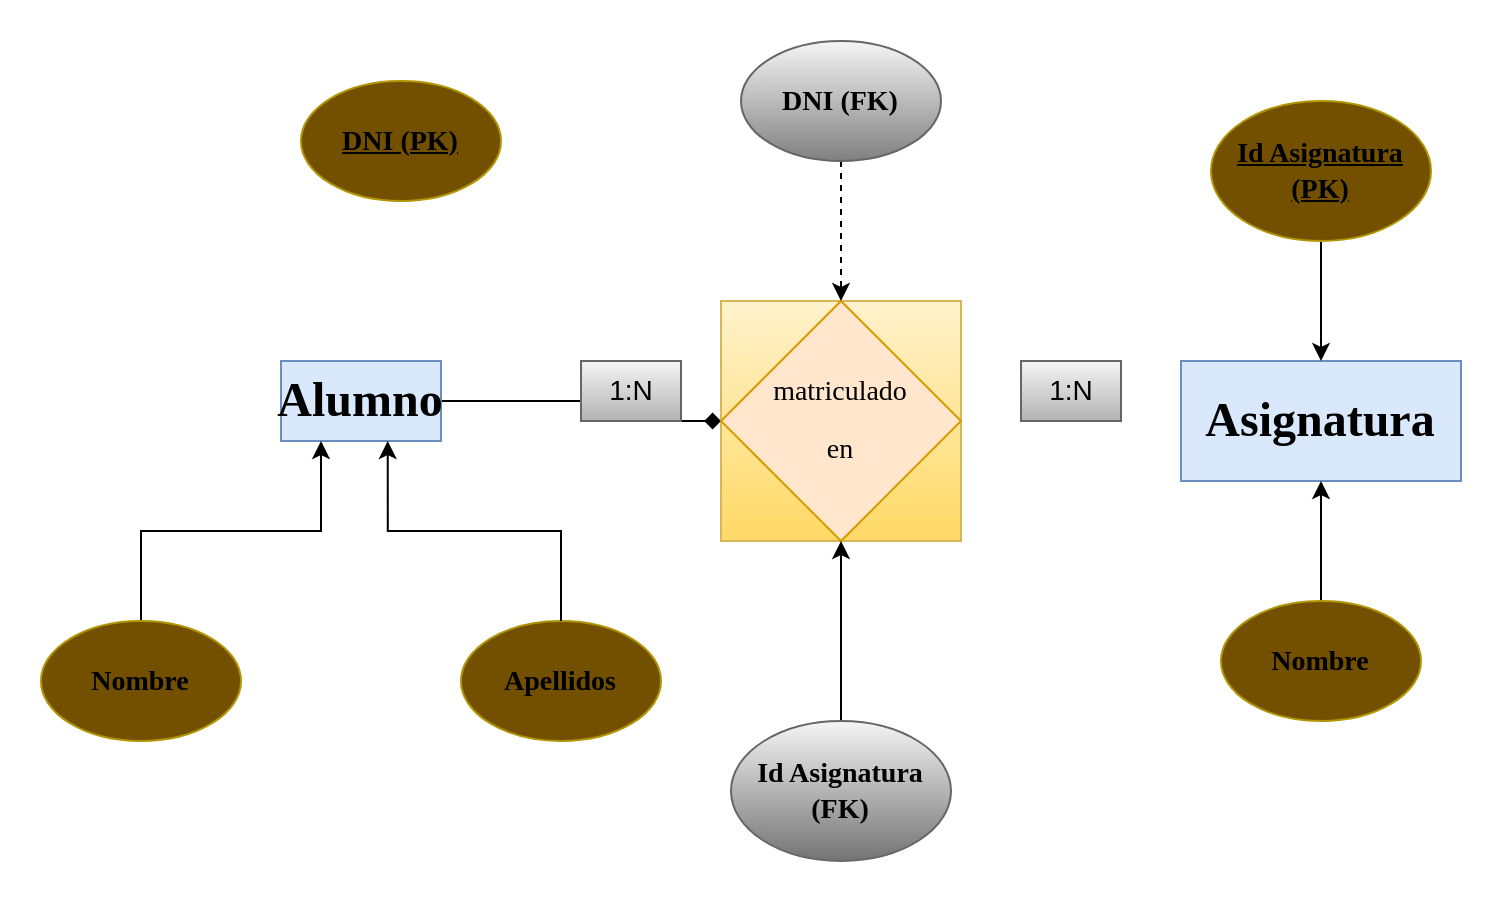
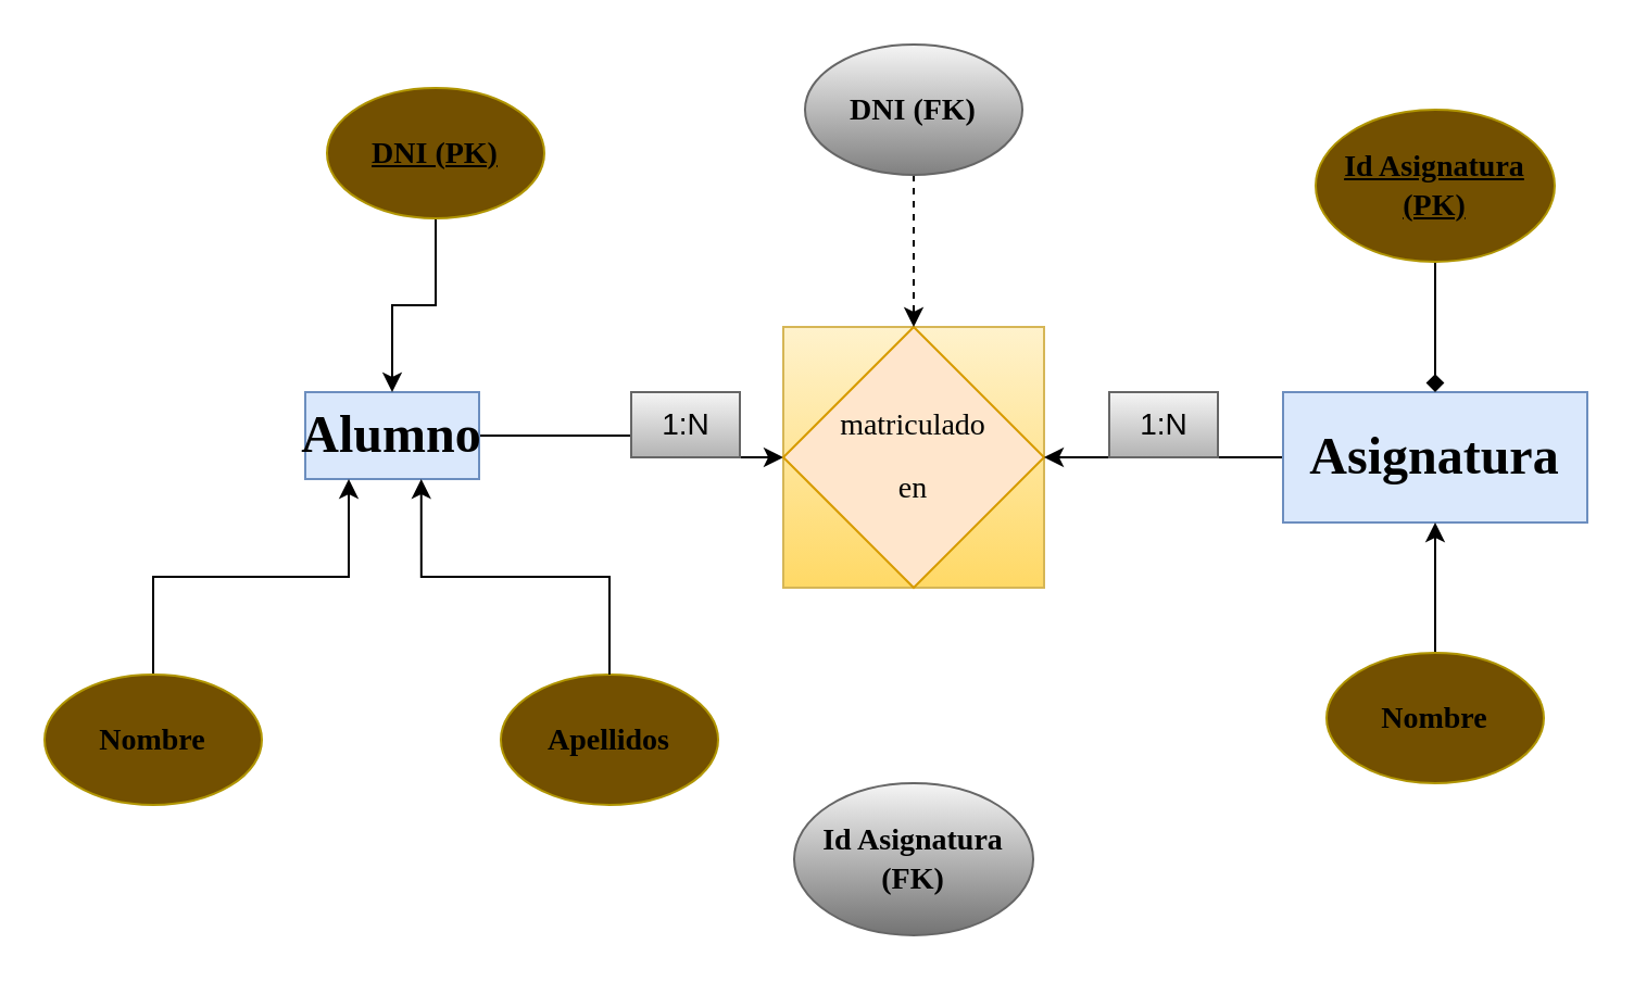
  <mxCell id="0" />
  <mxCell id="1" parent="0" />
  <mxCell id="2" value="" style="rounded=0;whiteSpace=wrap;html=1;fillColor=#fff2cc;gradientColor=#ffd966;strokeColor=#d6b656;" vertex="1" parent="1"><mxGeometry x="360" y="150" width="120" height="120" as="geometry" /></mxCell>
- <mxCell id="3" style="edgeStyle=orthogonalEdgeStyle;rounded=0;orthogonalLoop=1;jettySize=auto;html=1;exitX=1;exitY=0.5;exitDx=0;exitDy=0;entryX=0;entryY=0.5;entryDx=0;entryDy=0;endArrow=diamond;" edge="1" parent="1" source="4" target="5"><mxGeometry relative="1" as="geometry" /></mxCell>
+ <mxCell id="3" style="edgeStyle=orthogonalEdgeStyle;rounded=0;orthogonalLoop=1;jettySize=auto;html=1;exitX=1;exitY=0.5;exitDx=0;exitDy=0;entryX=0;entryY=0.5;entryDx=0;entryDy=0;" edge="1" parent="1" source="4" target="5"><mxGeometry relative="1" as="geometry" /></mxCell>
  <mxCell id="4" value="&lt;h1&gt;&lt;font face=&quot;Tahoma&quot;&gt;Alumno&lt;/font&gt;&lt;/h1&gt;" style="rounded=0;whiteSpace=wrap;html=1;fillColor=#dae8fc;strokeColor=#6c8ebf;" vertex="1" parent="1"><mxGeometry x="140" y="180" width="80" height="40" as="geometry" /></mxCell>
  <mxCell id="5" value="&lt;p&gt;&lt;font style=&quot;font-size: 14px;&quot; face=&quot;Tahoma&quot;&gt;matriculado&lt;/font&gt;&lt;/p&gt;&lt;p&gt;&lt;font style=&quot;font-size: 14px;&quot; face=&quot;Tahoma&quot;&gt;en&lt;/font&gt;&lt;/p&gt;" style="rhombus;whiteSpace=wrap;html=1;fillColor=#ffe6cc;strokeColor=#d79b00;rotation=0;" vertex="1" parent="1"><mxGeometry x="360" y="150" width="120" height="120" as="geometry" /></mxCell>
+ <mxCell id="6" style="edgeStyle=orthogonalEdgeStyle;rounded=0;orthogonalLoop=1;jettySize=auto;html=1;exitX=0;exitY=0.5;exitDx=0;exitDy=0;" edge="1" parent="1" source="7" target="5"><mxGeometry relative="1" as="geometry" /></mxCell>
  <mxCell id="7" value="&lt;h1&gt;&lt;font face=&quot;Tahoma&quot;&gt;Asignatura&lt;/font&gt;&lt;/h1&gt;" style="rounded=0;whiteSpace=wrap;html=1;fillColor=#dae8fc;strokeColor=#6c8ebf;rotation=0;" vertex="1" parent="1"><mxGeometry x="590" y="180" width="140" height="60" as="geometry" /></mxCell>
+ <mxCell id="8" style="edgeStyle=orthogonalEdgeStyle;rounded=0;orthogonalLoop=1;jettySize=auto;html=1;exitX=0.5;exitY=1;exitDx=0;exitDy=0;entryX=0.5;entryY=0;entryDx=0;entryDy=0;" edge="1" parent="1" source="9" target="4"><mxGeometry relative="1" as="geometry" /></mxCell>
  <mxCell id="9" value="&lt;h3&gt;&lt;font style=&quot;font-size: 14px;&quot; face=&quot;Tahoma&quot;&gt;&lt;u&gt;DNI (PK)&lt;/u&gt;&lt;/font&gt;&lt;/h3&gt;" style="ellipse;whiteSpace=wrap;html=1;fillColor=#735000;fontColor=#000000;strokeColor=#B09500;rotation=0;" vertex="1" parent="1"><mxGeometry x="150" y="40" width="100" height="60" as="geometry" /></mxCell>
  <mxCell id="10" style="edgeStyle=orthogonalEdgeStyle;rounded=0;orthogonalLoop=1;jettySize=auto;html=1;exitX=0.5;exitY=0;exitDx=0;exitDy=0;entryX=0.25;entryY=1;entryDx=0;entryDy=0;" edge="1" parent="1" source="11" target="4"><mxGeometry relative="1" as="geometry" /></mxCell>
  <mxCell id="11" value="&lt;h3&gt;&lt;font face=&quot;Tahoma&quot;&gt;&lt;span style=&quot;font-size: 14px;&quot;&gt;Nombre&lt;/span&gt;&lt;/font&gt;&lt;/h3&gt;" style="ellipse;whiteSpace=wrap;html=1;fillColor=#735000;fontColor=#000000;strokeColor=#B09500;rotation=0;" vertex="1" parent="1"><mxGeometry x="20" y="310" width="100" height="60" as="geometry" /></mxCell>
  <mxCell id="12" value="&lt;h3&gt;&lt;font style=&quot;font-size: 14px;&quot; face=&quot;Tahoma&quot;&gt;Apellidos&lt;/font&gt;&lt;/h3&gt;" style="ellipse;whiteSpace=wrap;html=1;fillColor=#735000;fontColor=#000000;strokeColor=#B09500;rotation=0;" vertex="1" parent="1"><mxGeometry x="230" y="310" width="100" height="60" as="geometry" /></mxCell>
  <mxCell id="13" value="" style="edgeStyle=orthogonalEdgeStyle;rounded=0;orthogonalLoop=1;jettySize=auto;html=1;" edge="1" parent="1" source="14" target="7"><mxGeometry relative="1" as="geometry" /></mxCell>
  <mxCell id="14" value="&lt;h3&gt;&lt;font style=&quot;font-size: 14px;&quot; face=&quot;Tahoma&quot;&gt;Nombre&lt;/font&gt;&lt;/h3&gt;" style="ellipse;whiteSpace=wrap;html=1;fillColor=#735000;fontColor=#000000;strokeColor=#B09500;rotation=0;" vertex="1" parent="1"><mxGeometry x="610" y="300" width="100" height="60" as="geometry" /></mxCell>
  <mxCell id="15" style="edgeStyle=orthogonalEdgeStyle;rounded=0;orthogonalLoop=1;jettySize=auto;html=1;exitX=0.5;exitY=0;exitDx=0;exitDy=0;entryX=0.667;entryY=1;entryDx=0;entryDy=0;entryPerimeter=0;" edge="1" parent="1" source="12" target="4"><mxGeometry relative="1" as="geometry" /></mxCell>
  <mxCell id="16" value="&lt;font style=&quot;font-size: 14px;&quot;&gt;1:N&lt;/font&gt;" style="text;html=1;align=center;verticalAlign=middle;resizable=0;points=[];autosize=1;strokeColor=#666666;fillColor=#f5f5f5;gradientColor=#b3b3b3;" vertex="1" parent="1"><mxGeometry x="290" y="180" width="50" height="30" as="geometry" /></mxCell>
  <mxCell id="17" value="&lt;font style=&quot;font-size: 14px;&quot;&gt;1:N&lt;/font&gt;" style="text;html=1;align=center;verticalAlign=middle;resizable=0;points=[];autosize=1;strokeColor=#666666;fillColor=#f5f5f5;gradientColor=#b3b3b3;" vertex="1" parent="1"><mxGeometry x="510" y="180" width="50" height="30" as="geometry" /></mxCell>
- <mxCell id="18" value="" style="edgeStyle=orthogonalEdgeStyle;rounded=0;orthogonalLoop=1;jettySize=auto;html=1;" edge="1" parent="1" source="19" target="7"><mxGeometry relative="1" as="geometry" /></mxCell>
+ <mxCell id="18" value="" style="edgeStyle=orthogonalEdgeStyle;rounded=0;orthogonalLoop=1;jettySize=auto;html=1;endArrow=diamond;" edge="1" parent="1" source="19" target="7"><mxGeometry relative="1" as="geometry" /></mxCell>
  <mxCell id="19" value="&lt;h3&gt;&lt;font style=&quot;font-size: 14px;&quot; face=&quot;Tahoma&quot;&gt;&lt;u&gt;Id Asignatura (PK)&lt;/u&gt;&lt;/font&gt;&lt;/h3&gt;" style="ellipse;whiteSpace=wrap;html=1;fillColor=#735000;fontColor=#000000;strokeColor=#B09500;rotation=0;" vertex="1" parent="1"><mxGeometry x="605" y="50" width="110" height="70" as="geometry" /></mxCell>
- <mxCell id="20" value="" style="edgeStyle=orthogonalEdgeStyle;rounded=0;orthogonalLoop=1;jettySize=auto;html=1;" edge="1" parent="1" source="21" target="5"><mxGeometry relative="1" as="geometry" /></mxCell>
  <mxCell id="21" value="&lt;h3&gt;&lt;font style=&quot;font-size: 14px;&quot; face=&quot;Tahoma&quot;&gt;Id Asignatura (FK)&lt;/font&gt;&lt;/h3&gt;" style="ellipse;whiteSpace=wrap;html=1;fillColor=#f5f5f5;strokeColor=#666666;rotation=0;gradientColor=#737373;" vertex="1" parent="1"><mxGeometry x="365" y="360" width="110" height="70" as="geometry" /></mxCell>
  <mxCell id="22" value="" style="edgeStyle=orthogonalEdgeStyle;rounded=0;orthogonalLoop=1;jettySize=auto;html=1;dashed=1;" edge="1" parent="1" source="23" target="5"><mxGeometry relative="1" as="geometry" /></mxCell>
  <mxCell id="23" value="&lt;h3&gt;&lt;font style=&quot;font-size: 14px;&quot; face=&quot;Tahoma&quot;&gt;DNI (FK)&lt;/font&gt;&lt;/h3&gt;" style="ellipse;whiteSpace=wrap;html=1;fillColor=#f5f5f5;strokeColor=#666666;rotation=0;gradientColor=#808080;" vertex="1" parent="1"><mxGeometry x="370" y="20" width="100" height="60" as="geometry" /></mxCell>
